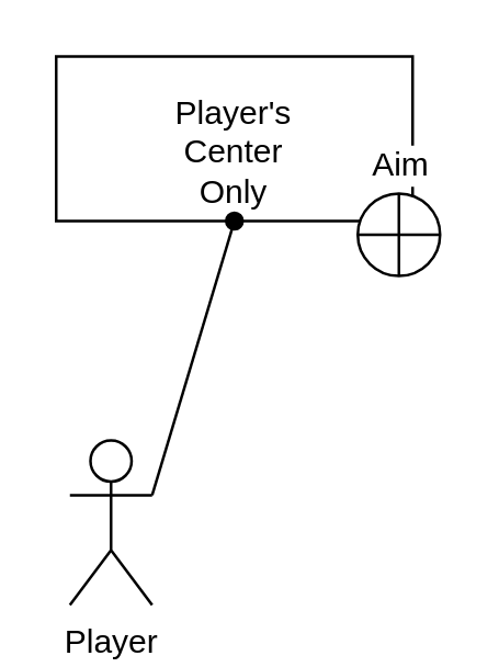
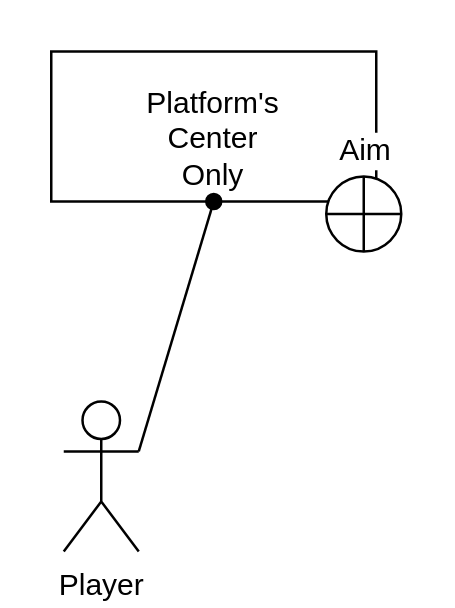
  <mxCell id="0" />
  <mxCell id="1" parent="0" />
  <mxCell id="2" value="Player" style="shape=umlActor;verticalLabelPosition=bottom;verticalAlign=top;html=1;outlineConnect=0;" vertex="1" parent="1"><mxGeometry x="25" y="160" width="30" height="60" as="geometry" /></mxCell>
  <mxCell id="3" value="" style="rounded=0;whiteSpace=wrap;html=1;" vertex="1" parent="1"><mxGeometry x="20" y="20" width="130" height="60" as="geometry" /></mxCell>
  <mxCell id="4" value="" style="endArrow=oval;html=1;rounded=0;endFill=1;entryX=0.5;entryY=1;entryDx=0;entryDy=0;exitX=1;exitY=0.333;exitDx=0;exitDy=0;exitPerimeter=0;" edge="1" parent="1" source="2" target="3"><mxGeometry width="50" height="50" relative="1" as="geometry"><mxPoint x="-10" y="180" as="sourcePoint" /><mxPoint x="40" y="130" as="targetPoint" /></mxGeometry></mxCell>
- <mxCell id="5" value="Player's&lt;div&gt;Center&lt;/div&gt;&lt;div&gt;Only&lt;/div&gt;" style="text;html=1;align=center;verticalAlign=middle;whiteSpace=wrap;rounded=0;" vertex="1" parent="1"><mxGeometry x="55" y="40" width="60" height="30" as="geometry" /></mxCell>
+ <mxCell id="5" value="Platform's&lt;div&gt;Center&lt;/div&gt;&lt;div&gt;Only&lt;/div&gt;" style="text;html=1;align=center;verticalAlign=middle;whiteSpace=wrap;rounded=0;" vertex="1" parent="1"><mxGeometry x="55" y="40" width="60" height="30" as="geometry" /></mxCell>
  <mxCell id="6" value="Aim" style="ellipse;whiteSpace=wrap;html=1;aspect=fixed;spacingBottom=50;spacingLeft=0;spacingRight=-2;spacing=0;fillColor=default;labelBackgroundColor=default;" vertex="1" parent="1"><mxGeometry x="130" y="70" width="30" height="30" as="geometry" /></mxCell>
  <mxCell id="7" value="" style="endArrow=none;html=1;rounded=0;exitX=0;exitY=0.5;exitDx=0;exitDy=0;entryX=1;entryY=0.5;entryDx=0;entryDy=0;" edge="1" parent="1" source="6" target="6"><mxGeometry width="50" height="50" relative="1" as="geometry"><mxPoint x="120" y="170" as="sourcePoint" /><mxPoint x="170" y="120" as="targetPoint" /></mxGeometry></mxCell>
  <mxCell id="8" value="" style="endArrow=none;html=1;rounded=0;exitX=0.5;exitY=1;exitDx=0;exitDy=0;entryX=0.5;entryY=0;entryDx=0;entryDy=0;" edge="1" parent="1" source="6" target="6"><mxGeometry width="50" height="50" relative="1" as="geometry"><mxPoint x="120" y="170" as="sourcePoint" /><mxPoint x="170" y="120" as="targetPoint" /></mxGeometry></mxCell>
